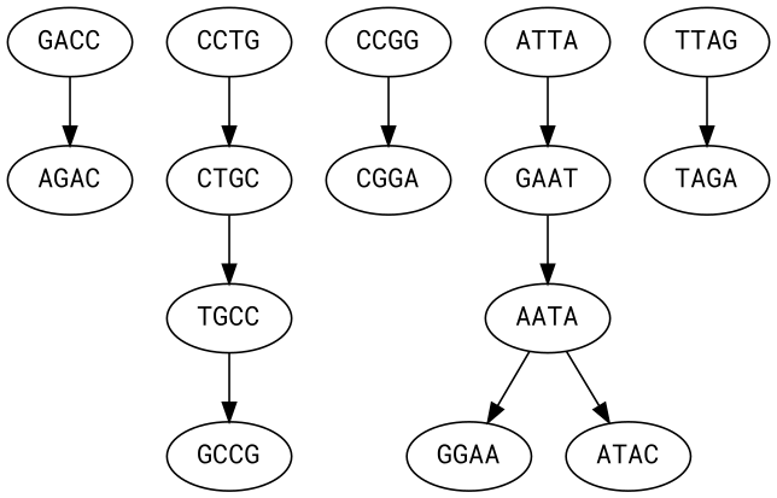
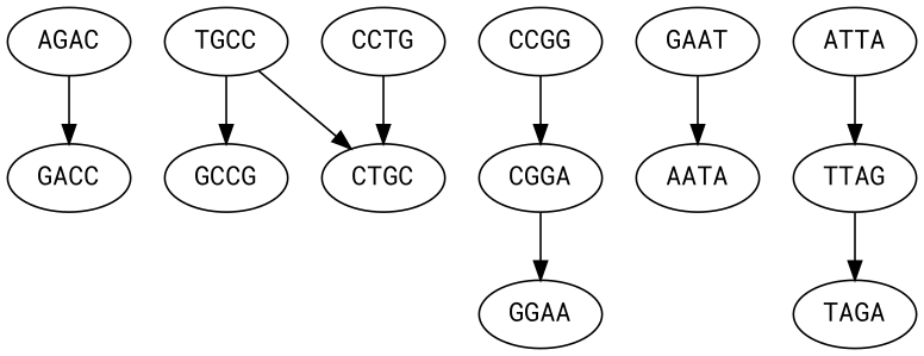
  digraph {
    fontname="Roboto Mono"
    node [fontname="Roboto Mono"]
    edge [fontname="Roboto Mono"]
    n1 [label=AGAC]
    n2 [label=GACC]
    n3 [label=GCCG]
    n4 [label=CCGG]
    n5 [label=CGGA]
    n6 [label=GGAA]
    n7 [label=GAAT]
    n8 [label=AATA]
-   ATAC
    n10 [label=TTAG]
    n11 [label=TAGA]
    n12 [label=TGCC]
    n13 [label=ATTA]
    n14 [label=CTGC]
    n15 [label=CCTG]
-   n2 -> n1
+   n1 -> n2
    n4 -> n5
-   n8 -> n6
+   n5 -> n6
    n7 -> n8
-   n8 -> ATAC
    n10 -> n11
    n12 -> n3
-   n13 -> n7
-   n14 -> n12
+   n13 -> n10
+   n12 -> n14
    n15 -> n14
  }
